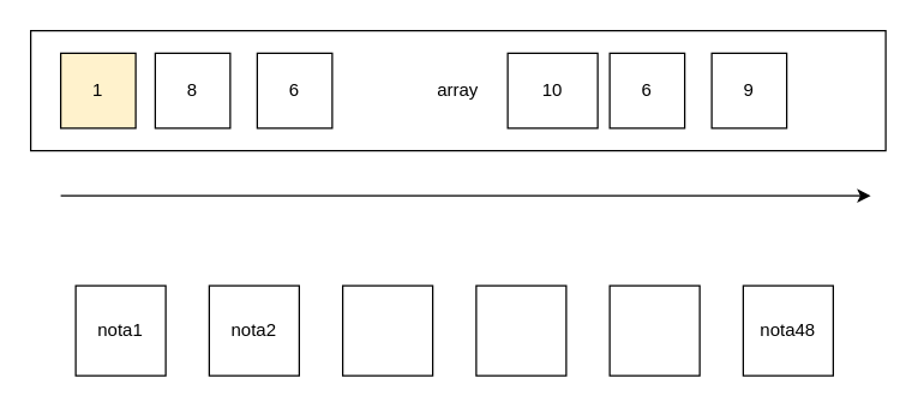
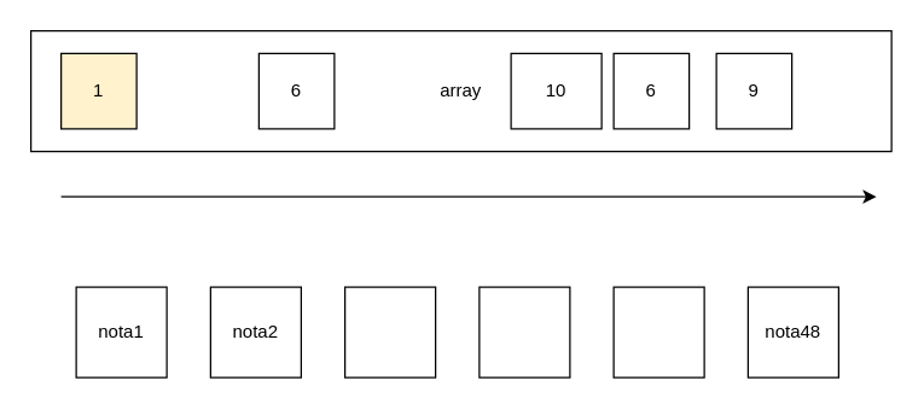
  <mxCell id="0" />
  <mxCell id="1" parent="0" />
  <mxCell id="2" value="nota1" style="rounded=0;whiteSpace=wrap;html=1;" vertex="1" parent="1"><mxGeometry x="50" y="190" width="60" height="60" as="geometry" /></mxCell>
  <mxCell id="3" value="nota2" style="rounded=0;whiteSpace=wrap;html=1;" vertex="1" parent="1"><mxGeometry x="139" y="190" width="60" height="60" as="geometry" /></mxCell>
  <mxCell id="4" value="" style="rounded=0;whiteSpace=wrap;html=1;" vertex="1" parent="1"><mxGeometry x="228" y="190" width="60" height="60" as="geometry" /></mxCell>
  <mxCell id="5" value="" style="rounded=0;whiteSpace=wrap;html=1;" vertex="1" parent="1"><mxGeometry x="317" y="190" width="60" height="60" as="geometry" /></mxCell>
  <mxCell id="6" value="" style="rounded=0;whiteSpace=wrap;html=1;" vertex="1" parent="1"><mxGeometry x="406" y="190" width="60" height="60" as="geometry" /></mxCell>
  <mxCell id="7" value="nota48" style="rounded=0;whiteSpace=wrap;html=1;" vertex="1" parent="1"><mxGeometry x="495" y="190" width="60" height="60" as="geometry" /></mxCell>
  <mxCell id="8" value="array" style="rounded=0;whiteSpace=wrap;html=1;" vertex="1" parent="1"><mxGeometry x="20" y="20" width="570" height="80" as="geometry" /></mxCell>
  <mxCell id="9" value="1" style="rounded=0;whiteSpace=wrap;html=1;fillColor=#fff2cc;" vertex="1" parent="1"><mxGeometry x="40" y="35" width="50" height="50" as="geometry" /></mxCell>
- <mxCell id="10" value="8" style="rounded=0;whiteSpace=wrap;html=1;" vertex="1" parent="1"><mxGeometry x="103" y="35" width="50" height="50" as="geometry" /></mxCell>
  <mxCell id="11" value="6" style="rounded=0;whiteSpace=wrap;html=1;" vertex="1" parent="1"><mxGeometry x="171" y="35" width="50" height="50" as="geometry" /></mxCell>
  <mxCell id="12" value="10" style="rounded=0;whiteSpace=wrap;html=1;" vertex="1" parent="1"><mxGeometry x="338" y="35" width="60" height="50" as="geometry" /></mxCell>
  <mxCell id="13" value="6" style="rounded=0;whiteSpace=wrap;html=1;" vertex="1" parent="1"><mxGeometry x="406" y="35" width="50" height="50" as="geometry" /></mxCell>
  <mxCell id="14" value="9" style="rounded=0;whiteSpace=wrap;html=1;" vertex="1" parent="1"><mxGeometry x="474" y="35" width="50" height="50" as="geometry" /></mxCell>
  <mxCell id="15" value="" style="endArrow=classic;html=1;rounded=0;" edge="1" parent="1"><mxGeometry width="50" height="50" relative="1" as="geometry"><mxPoint x="40" y="130" as="sourcePoint" /><mxPoint x="580" y="130" as="targetPoint" /></mxGeometry></mxCell>
